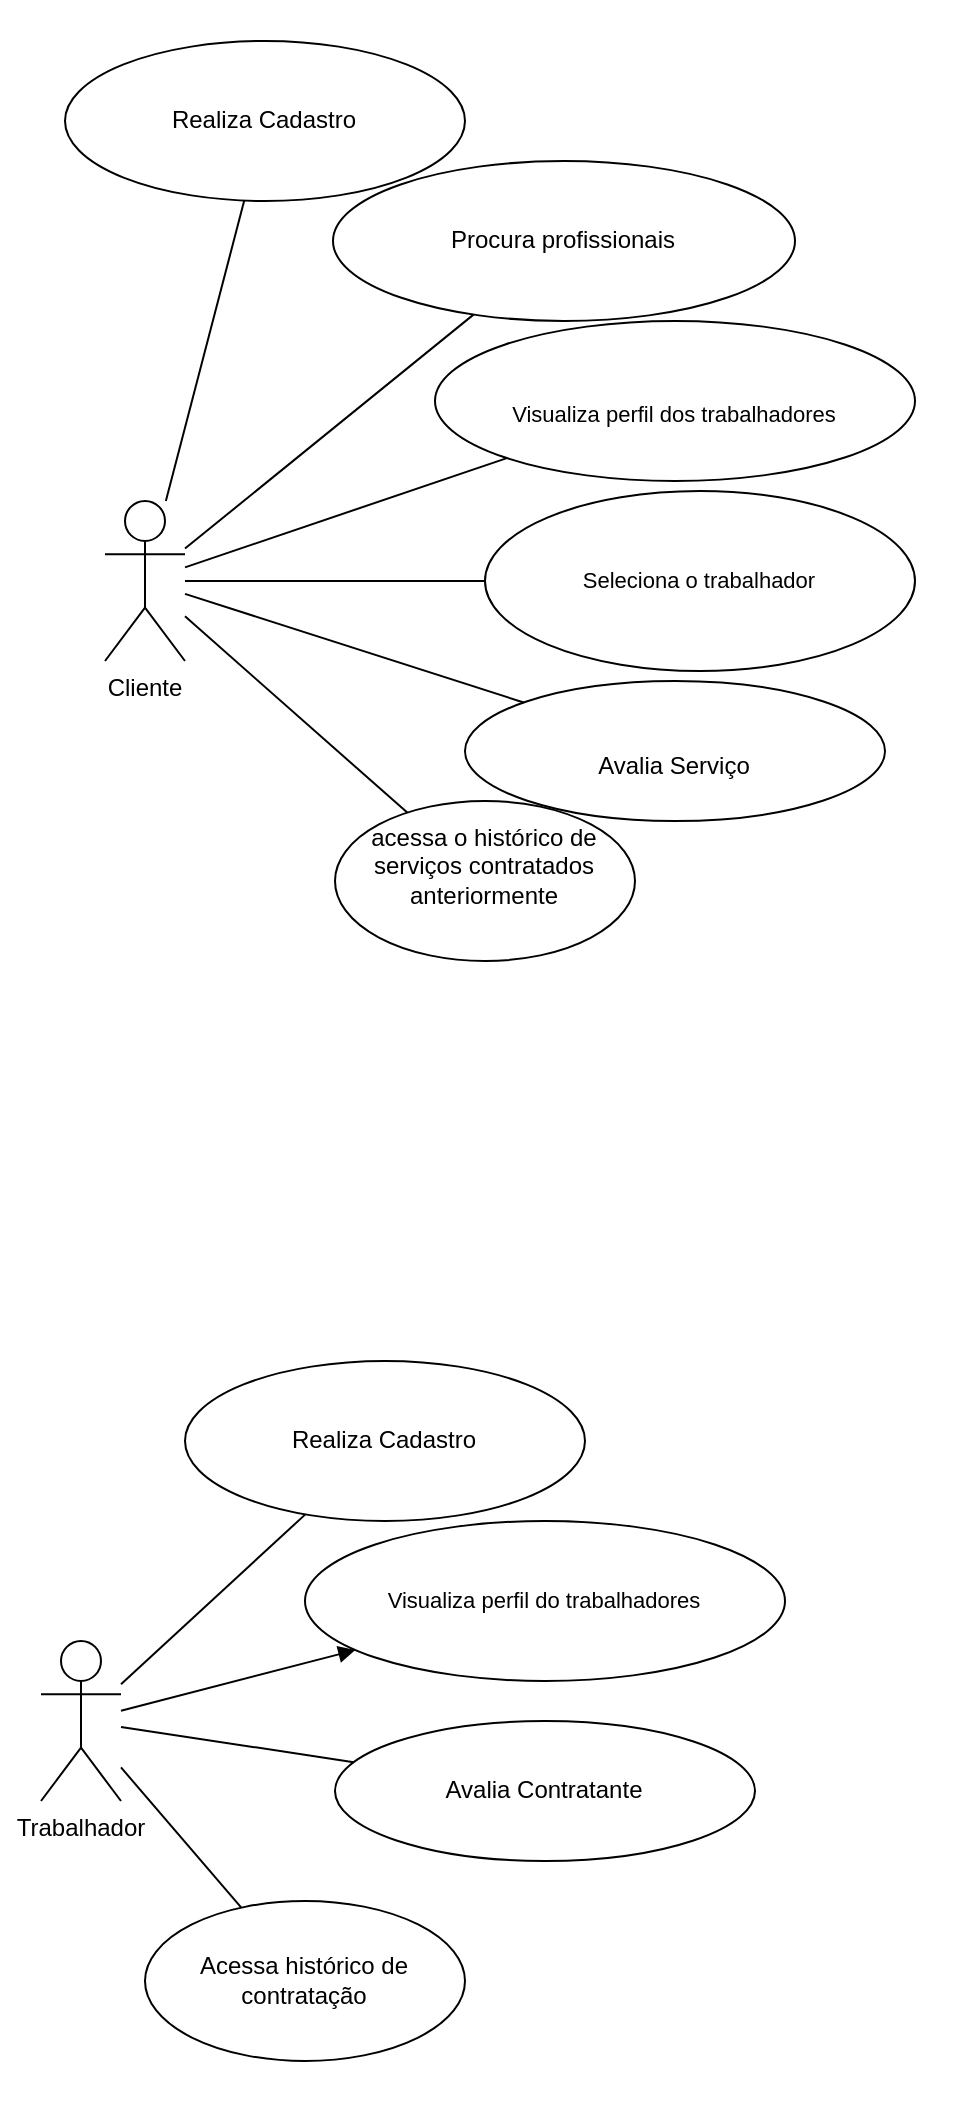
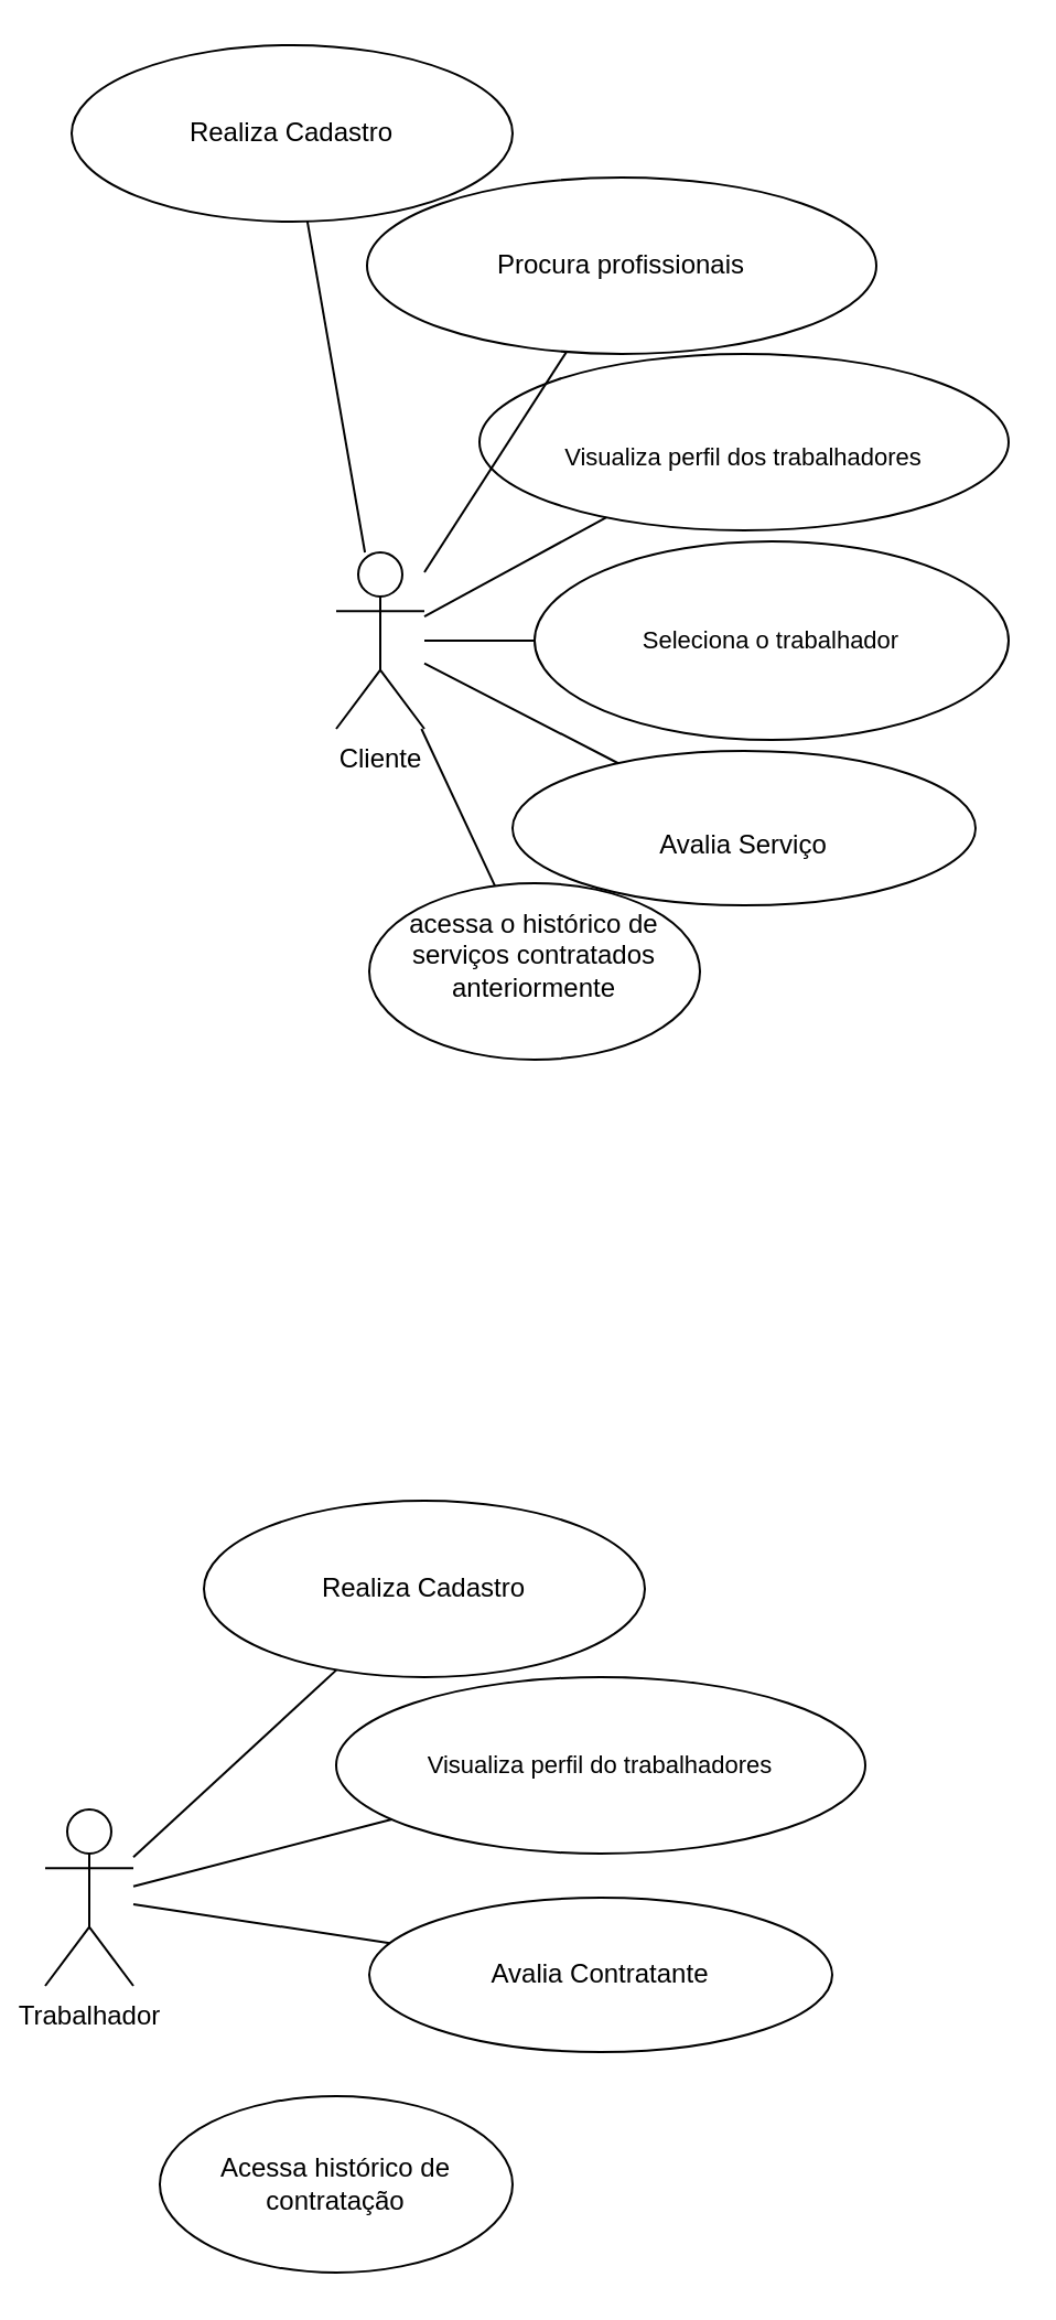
  <mxCell id="0" />
  <mxCell id="1" parent="0" />
- <mxCell id="2" value="Cliente" style="shape=umlActor;verticalLabelPosition=bottom;verticalAlign=top;html=1;outlineConnect=0;" vertex="1" parent="1"><mxGeometry x="52" y="250" width="40" height="80" as="geometry" /></mxCell>
+ <mxCell id="2" value="Cliente" style="shape=umlActor;verticalLabelPosition=bottom;verticalAlign=top;html=1;outlineConnect=0;" vertex="1" parent="1"><mxGeometry x="152" y="250" width="40" height="80" as="geometry" /></mxCell>
  <mxCell id="3" value="" style="endArrow=none;html=1;rounded=0;" edge="1" parent="1" source="2" target="4"><mxGeometry width="50" height="50" relative="1" as="geometry"><mxPoint x="72" y="240" as="sourcePoint" /><mxPoint x="212" y="110" as="targetPoint" /></mxGeometry></mxCell>
  <mxCell id="4" value="Realiza Cadastro" style="ellipse;whiteSpace=wrap;html=1;align=center;" vertex="1" parent="1"><mxGeometry x="32" y="20" width="200" height="80" as="geometry" /></mxCell>
  <mxCell id="5" value="&lt;br&gt;Visualiza perfil dos trabalhadores" style="ellipse;whiteSpace=wrap;html=1;fontSize=11;" vertex="1" parent="1"><mxGeometry x="217" y="160" width="240" height="80" as="geometry" /></mxCell>
  <mxCell id="6" value="Procura profissionais" style="ellipse;whiteSpace=wrap;html=1;align=center;" vertex="1" parent="1"><mxGeometry x="166" y="80" width="231" height="80" as="geometry" /></mxCell>
  <mxCell id="7" value="" style="endArrow=none;html=1;rounded=0;" edge="1" parent="1" source="2" target="6"><mxGeometry width="50" height="50" relative="1" as="geometry"><mxPoint x="352" y="280" as="sourcePoint" /><mxPoint x="402" y="230" as="targetPoint" /></mxGeometry></mxCell>
  <mxCell id="8" value="" style="endArrow=none;html=1;rounded=0;" edge="1" parent="1" source="2" target="5"><mxGeometry width="50" height="50" relative="1" as="geometry"><mxPoint x="352" y="280" as="sourcePoint" /><mxPoint x="192" y="240" as="targetPoint" /></mxGeometry></mxCell>
  <mxCell id="9" value="Seleciona o trabalhador" style="ellipse;whiteSpace=wrap;html=1;align=center;fontSize=11;" vertex="1" parent="1"><mxGeometry x="242" y="245" width="215" height="90" as="geometry" /></mxCell>
  <mxCell id="10" value="" style="endArrow=none;html=1;rounded=0;" edge="1" parent="1" source="2" target="9"><mxGeometry width="50" height="50" relative="1" as="geometry"><mxPoint x="352" y="280" as="sourcePoint" /><mxPoint x="402" y="230" as="targetPoint" /></mxGeometry></mxCell>
  <mxCell id="11" value="&lt;br&gt;Avalia Serviço" style="ellipse;whiteSpace=wrap;html=1;" vertex="1" parent="1"><mxGeometry x="232" y="340" width="210" height="70" as="geometry" /></mxCell>
  <mxCell id="12" value="" style="endArrow=none;html=1;rounded=0;" edge="1" parent="1" source="2" target="11"><mxGeometry width="50" height="50" relative="1" as="geometry"><mxPoint x="352" y="280" as="sourcePoint" /><mxPoint x="402" y="230" as="targetPoint" /></mxGeometry></mxCell>
  <mxCell id="13" value="&#10; acessa o histórico de serviços contratados anteriormente&#10;&#10;" style="ellipse;whiteSpace=wrap;html=1;" vertex="1" parent="1"><mxGeometry x="167" y="400" width="150" height="80" as="geometry" /></mxCell>
  <mxCell id="14" value="" style="endArrow=none;html=1;rounded=0;" edge="1" parent="1" source="13" target="2"><mxGeometry width="50" height="50" relative="1" as="geometry"><mxPoint x="132" y="350" as="sourcePoint" /><mxPoint x="182" y="300" as="targetPoint" /></mxGeometry></mxCell>
  <mxCell id="15" value="Trabalhador" style="shape=umlActor;verticalLabelPosition=bottom;verticalAlign=top;html=1;outlineConnect=0;" vertex="1" parent="1"><mxGeometry x="20" y="820" width="40" height="80" as="geometry" /></mxCell>
  <mxCell id="16" value="" style="endArrow=none;html=1;rounded=0;" edge="1" parent="1" source="15" target="17"><mxGeometry width="50" height="50" relative="1" as="geometry"><mxPoint x="40" y="810" as="sourcePoint" /><mxPoint x="180" y="680" as="targetPoint" /></mxGeometry></mxCell>
  <mxCell id="17" value="Realiza Cadastro" style="ellipse;whiteSpace=wrap;html=1;align=center;" vertex="1" parent="1"><mxGeometry x="92" y="680" width="200" height="80" as="geometry" /></mxCell>
  <mxCell id="18" value="Visualiza perfil do trabalhadores" style="ellipse;whiteSpace=wrap;html=1;fontSize=11;" vertex="1" parent="1"><mxGeometry x="152" y="760" width="240" height="80" as="geometry" /></mxCell>
- <mxCell id="19" value="" style="endArrow=block;html=1;rounded=0;" edge="1" parent="1" source="15" target="18"><mxGeometry width="50" height="50" relative="1" as="geometry"><mxPoint x="320" y="850" as="sourcePoint" /><mxPoint x="160" y="810" as="targetPoint" /></mxGeometry></mxCell>
+ <mxCell id="19" value="" style="endArrow=none;html=1;rounded=0;" edge="1" parent="1" source="15" target="18"><mxGeometry width="50" height="50" relative="1" as="geometry"><mxPoint x="320" y="850" as="sourcePoint" /><mxPoint x="160" y="810" as="targetPoint" /></mxGeometry></mxCell>
  <mxCell id="20" value="Avalia Contratante" style="ellipse;whiteSpace=wrap;html=1;" vertex="1" parent="1"><mxGeometry x="167" y="860" width="210" height="70" as="geometry" /></mxCell>
  <mxCell id="21" value="" style="endArrow=none;html=1;rounded=0;" edge="1" parent="1" source="15" target="20"><mxGeometry width="50" height="50" relative="1" as="geometry"><mxPoint x="320" y="850" as="sourcePoint" /><mxPoint x="370" y="800" as="targetPoint" /></mxGeometry></mxCell>
- <mxCell id="22" value="" style="endArrow=none;html=1;rounded=0;" edge="1" parent="1" source="23" target="15"><mxGeometry width="50" height="50" relative="1" as="geometry"><mxPoint x="-48" y="990" as="sourcePoint" /><mxPoint x="150" y="870" as="targetPoint" /></mxGeometry></mxCell>
  <mxCell id="23" value="Acessa histórico de contratação" style="ellipse;whiteSpace=wrap;html=1;" vertex="1" parent="1"><mxGeometry x="72" y="950" width="160" height="80" as="geometry" /></mxCell>
